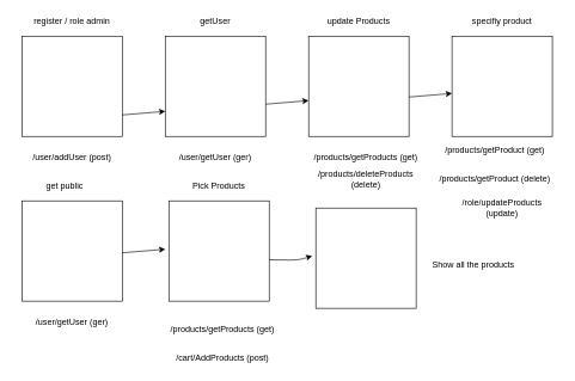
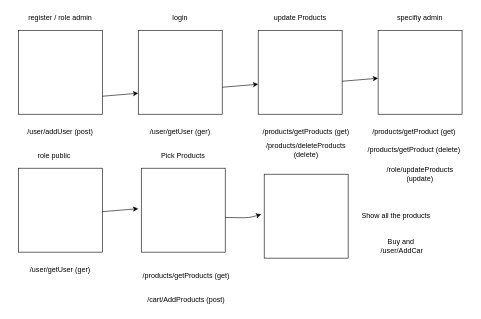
  <mxCell id="0" />
  <mxCell id="1" parent="0" />
  <mxCell id="2" value="" style="whiteSpace=wrap;html=1;aspect=fixed;" vertex="1" parent="1"><mxGeometry x="30" y="50" width="140" height="140" as="geometry" /></mxCell>
  <mxCell id="3" value="" style="whiteSpace=wrap;html=1;aspect=fixed;" vertex="1" parent="1"><mxGeometry x="230" y="50" width="140" height="140" as="geometry" /></mxCell>
  <mxCell id="4" value="register / role admin" style="text;html=1;strokeColor=none;fillColor=none;align=center;verticalAlign=middle;whiteSpace=wrap;rounded=0;" vertex="1" parent="1"><mxGeometry x="30" y="20" width="140" height="20" as="geometry" /></mxCell>
- <mxCell id="5" value="getUser" style="text;html=1;strokeColor=none;fillColor=none;align=center;verticalAlign=middle;whiteSpace=wrap;rounded=0;" vertex="1" parent="1"><mxGeometry x="230" y="20" width="140" height="20" as="geometry" /></mxCell>
+ <mxCell id="5" value="login" style="text;html=1;strokeColor=none;fillColor=none;align=center;verticalAlign=middle;whiteSpace=wrap;rounded=0;" vertex="1" parent="1"><mxGeometry x="230" y="20" width="140" height="20" as="geometry" /></mxCell>
  <mxCell id="6" value="/user/addUser (post)" style="text;html=1;strokeColor=none;fillColor=none;align=center;verticalAlign=middle;whiteSpace=wrap;rounded=0;" vertex="1" parent="1"><mxGeometry x="30" y="210" width="140" height="20" as="geometry" /></mxCell>
  <mxCell id="7" value="/user/getUser (ger)" style="text;html=1;strokeColor=none;fillColor=none;align=center;verticalAlign=middle;whiteSpace=wrap;rounded=0;" vertex="1" parent="1"><mxGeometry x="230" y="210" width="140" height="20" as="geometry" /></mxCell>
  <mxCell id="8" value="" style="endArrow=classic;html=1;entryX=0;entryY=0.75;entryDx=0;entryDy=0;" edge="1" parent="1" target="3"><mxGeometry width="50" height="50" relative="1" as="geometry"><mxPoint x="170" y="160" as="sourcePoint" /><mxPoint x="220" y="110" as="targetPoint" /></mxGeometry></mxCell>
  <mxCell id="9" value="" style="whiteSpace=wrap;html=1;aspect=fixed;" vertex="1" parent="1"><mxGeometry x="430" y="50" width="140" height="140" as="geometry" /></mxCell>
  <mxCell id="10" value="/products/getProducts (get)" style="text;html=1;strokeColor=none;fillColor=none;align=center;verticalAlign=middle;whiteSpace=wrap;rounded=0;" vertex="1" parent="1"><mxGeometry x="430" y="210" width="160" height="20" as="geometry" /></mxCell>
  <mxCell id="11" value="/products/deleteProducts (delete)" style="text;html=1;strokeColor=none;fillColor=none;align=center;verticalAlign=middle;whiteSpace=wrap;rounded=0;" vertex="1" parent="1"><mxGeometry x="430" y="240" width="160" height="20" as="geometry" /></mxCell>
  <mxCell id="12" value="update Products" style="text;html=1;strokeColor=none;fillColor=none;align=center;verticalAlign=middle;whiteSpace=wrap;rounded=0;" vertex="1" parent="1"><mxGeometry x="430" y="20" width="140" height="20" as="geometry" /></mxCell>
  <mxCell id="13" value="" style="endArrow=classic;html=1;entryX=0;entryY=0.75;entryDx=0;entryDy=0;" edge="1" parent="1"><mxGeometry width="50" height="50" relative="1" as="geometry"><mxPoint x="370" y="145" as="sourcePoint" /><mxPoint x="430" y="140" as="targetPoint" /></mxGeometry></mxCell>
  <mxCell id="14" value="" style="whiteSpace=wrap;html=1;aspect=fixed;" vertex="1" parent="1"><mxGeometry x="630" y="50" width="140" height="140" as="geometry" /></mxCell>
  <mxCell id="15" value="" style="endArrow=classic;html=1;entryX=0;entryY=0.75;entryDx=0;entryDy=0;" edge="1" parent="1"><mxGeometry width="50" height="50" relative="1" as="geometry"><mxPoint x="570" y="135" as="sourcePoint" /><mxPoint x="630" y="130" as="targetPoint" /></mxGeometry></mxCell>
- <mxCell id="16" value="specifiy product" style="text;html=1;strokeColor=none;fillColor=none;align=center;verticalAlign=middle;whiteSpace=wrap;rounded=0;" vertex="1" parent="1"><mxGeometry x="630" y="20" width="140" height="20" as="geometry" /></mxCell>
- <mxCell id="17" value="/products/getProduct (get)" style="text;html=1;strokeColor=none;fillColor=none;align=center;verticalAlign=middle;whiteSpace=wrap;rounded=0;" vertex="1" parent="1"><mxGeometry x="610" y="200" width="160" height="20" as="geometry" /></mxCell>
+ <mxCell id="16" value="specifiy admin" style="text;html=1;strokeColor=none;fillColor=none;align=center;verticalAlign=middle;whiteSpace=wrap;rounded=0;" vertex="1" parent="1"><mxGeometry x="630" y="20" width="140" height="20" as="geometry" /></mxCell>
+ <mxCell id="17" value="/products/getProduct (get)" style="text;html=1;strokeColor=none;fillColor=none;align=center;verticalAlign=middle;whiteSpace=wrap;rounded=0;" vertex="1" parent="1"><mxGeometry x="610" y="210" width="160" height="20" as="geometry" /></mxCell>
  <mxCell id="18" value="/products/getProduct (delete)" style="text;html=1;strokeColor=none;fillColor=none;align=center;verticalAlign=middle;whiteSpace=wrap;rounded=0;" vertex="1" parent="1"><mxGeometry x="610" y="240" width="160" height="20" as="geometry" /></mxCell>
  <mxCell id="19" value="/role/updateProducts (update)" style="text;html=1;strokeColor=none;fillColor=none;align=center;verticalAlign=middle;whiteSpace=wrap;rounded=0;" vertex="1" parent="1"><mxGeometry x="620" y="280" width="160" height="20" as="geometry" /></mxCell>
  <mxCell id="20" value="" style="whiteSpace=wrap;html=1;aspect=fixed;" vertex="1" parent="1"><mxGeometry x="30" y="280" width="140" height="140" as="geometry" /></mxCell>
- <mxCell id="21" value="get public" style="text;html=1;strokeColor=none;fillColor=none;align=center;verticalAlign=middle;whiteSpace=wrap;rounded=0;" vertex="1" parent="1"><mxGeometry x="20" y="250" width="140" height="20" as="geometry" /></mxCell>
+ <mxCell id="21" value="role public" style="text;html=1;strokeColor=none;fillColor=none;align=center;verticalAlign=middle;whiteSpace=wrap;rounded=0;" vertex="1" parent="1"><mxGeometry x="20" y="250" width="140" height="20" as="geometry" /></mxCell>
  <mxCell id="22" value="" style="whiteSpace=wrap;html=1;aspect=fixed;" vertex="1" parent="1"><mxGeometry x="235" y="280" width="140" height="140" as="geometry" /></mxCell>
  <mxCell id="23" value="/user/getUser (ger)" style="text;html=1;strokeColor=none;fillColor=none;align=center;verticalAlign=middle;whiteSpace=wrap;rounded=0;" vertex="1" parent="1"><mxGeometry x="30" y="440" width="140" height="20" as="geometry" /></mxCell>
  <mxCell id="24" value="" style="endArrow=classic;html=1;entryX=0;entryY=0.75;entryDx=0;entryDy=0;" edge="1" parent="1"><mxGeometry width="50" height="50" relative="1" as="geometry"><mxPoint x="170" y="352.5" as="sourcePoint" /><mxPoint x="230" y="347.5" as="targetPoint" /></mxGeometry></mxCell>
  <mxCell id="25" value="Pick Products" style="text;html=1;strokeColor=none;fillColor=none;align=center;verticalAlign=middle;whiteSpace=wrap;rounded=0;" vertex="1" parent="1"><mxGeometry x="235" y="250" width="140" height="20" as="geometry" /></mxCell>
  <mxCell id="26" value="/products/getProducts (get)" style="text;html=1;strokeColor=none;fillColor=none;align=center;verticalAlign=middle;whiteSpace=wrap;rounded=0;" vertex="1" parent="1"><mxGeometry x="230" y="450" width="160" height="20" as="geometry" /></mxCell>
  <mxCell id="27" value="/cart/AddProducts (post)" style="text;html=1;strokeColor=none;fillColor=none;align=center;verticalAlign=middle;whiteSpace=wrap;rounded=0;" vertex="1" parent="1"><mxGeometry x="230" y="490" width="160" height="20" as="geometry" /></mxCell>
  <mxCell id="28" value="" style="whiteSpace=wrap;html=1;aspect=fixed;" vertex="1" parent="1"><mxGeometry x="440" y="290" width="140" height="140" as="geometry" /></mxCell>
  <mxCell id="29" value="" style="endArrow=classic;html=1;" edge="1" parent="1"><mxGeometry width="50" height="50" relative="1" as="geometry"><mxPoint x="375" y="362.25" as="sourcePoint" /><mxPoint x="435" y="357" as="targetPoint" /><Array as="points"><mxPoint x="415" y="362.75" /></Array></mxGeometry></mxCell>
- <mxCell id="30" value="Show all the products" style="text;html=1;strokeColor=none;fillColor=none;align=center;verticalAlign=middle;whiteSpace=wrap;rounded=0;" vertex="1" parent="1"><mxGeometry x="590" y="360" width="140" height="20" as="geometry" /></mxCell>
+ <mxCell id="30" value="Show all the products" style="text;html=1;strokeColor=none;fillColor=none;align=center;verticalAlign=middle;whiteSpace=wrap;rounded=0;" vertex="1" parent="1"><mxGeometry x="590" y="350" width="140" height="20" as="geometry" /></mxCell>
+ <mxCell id="31" value="Buy and&amp;nbsp;&lt;br&gt;/user/AddCar" style="text;html=1;strokeColor=none;fillColor=none;align=center;verticalAlign=middle;whiteSpace=wrap;rounded=0;" vertex="1" parent="1"><mxGeometry x="600" y="400" width="140" height="20" as="geometry" /></mxCell>
